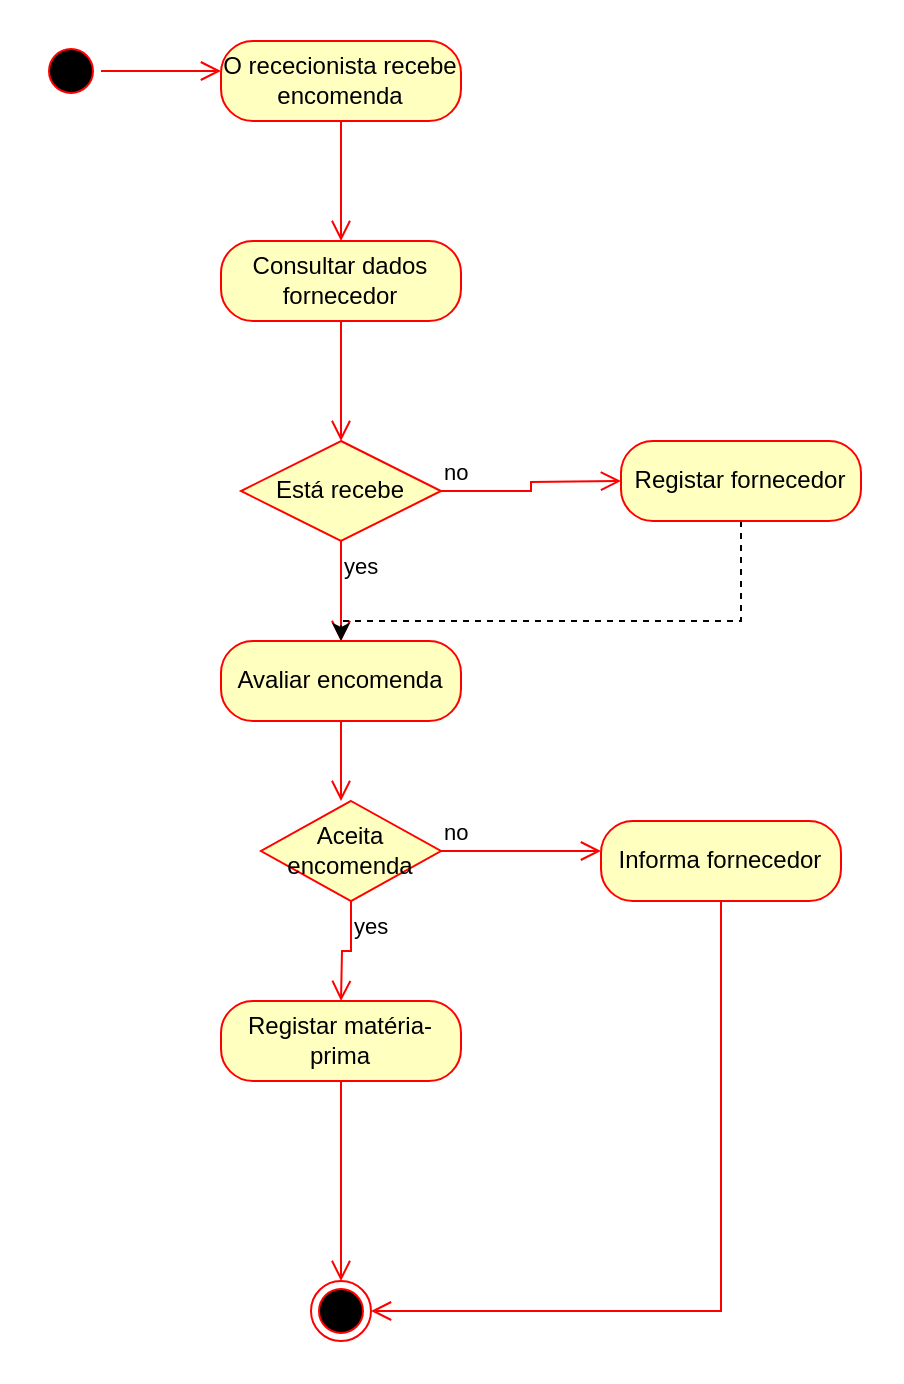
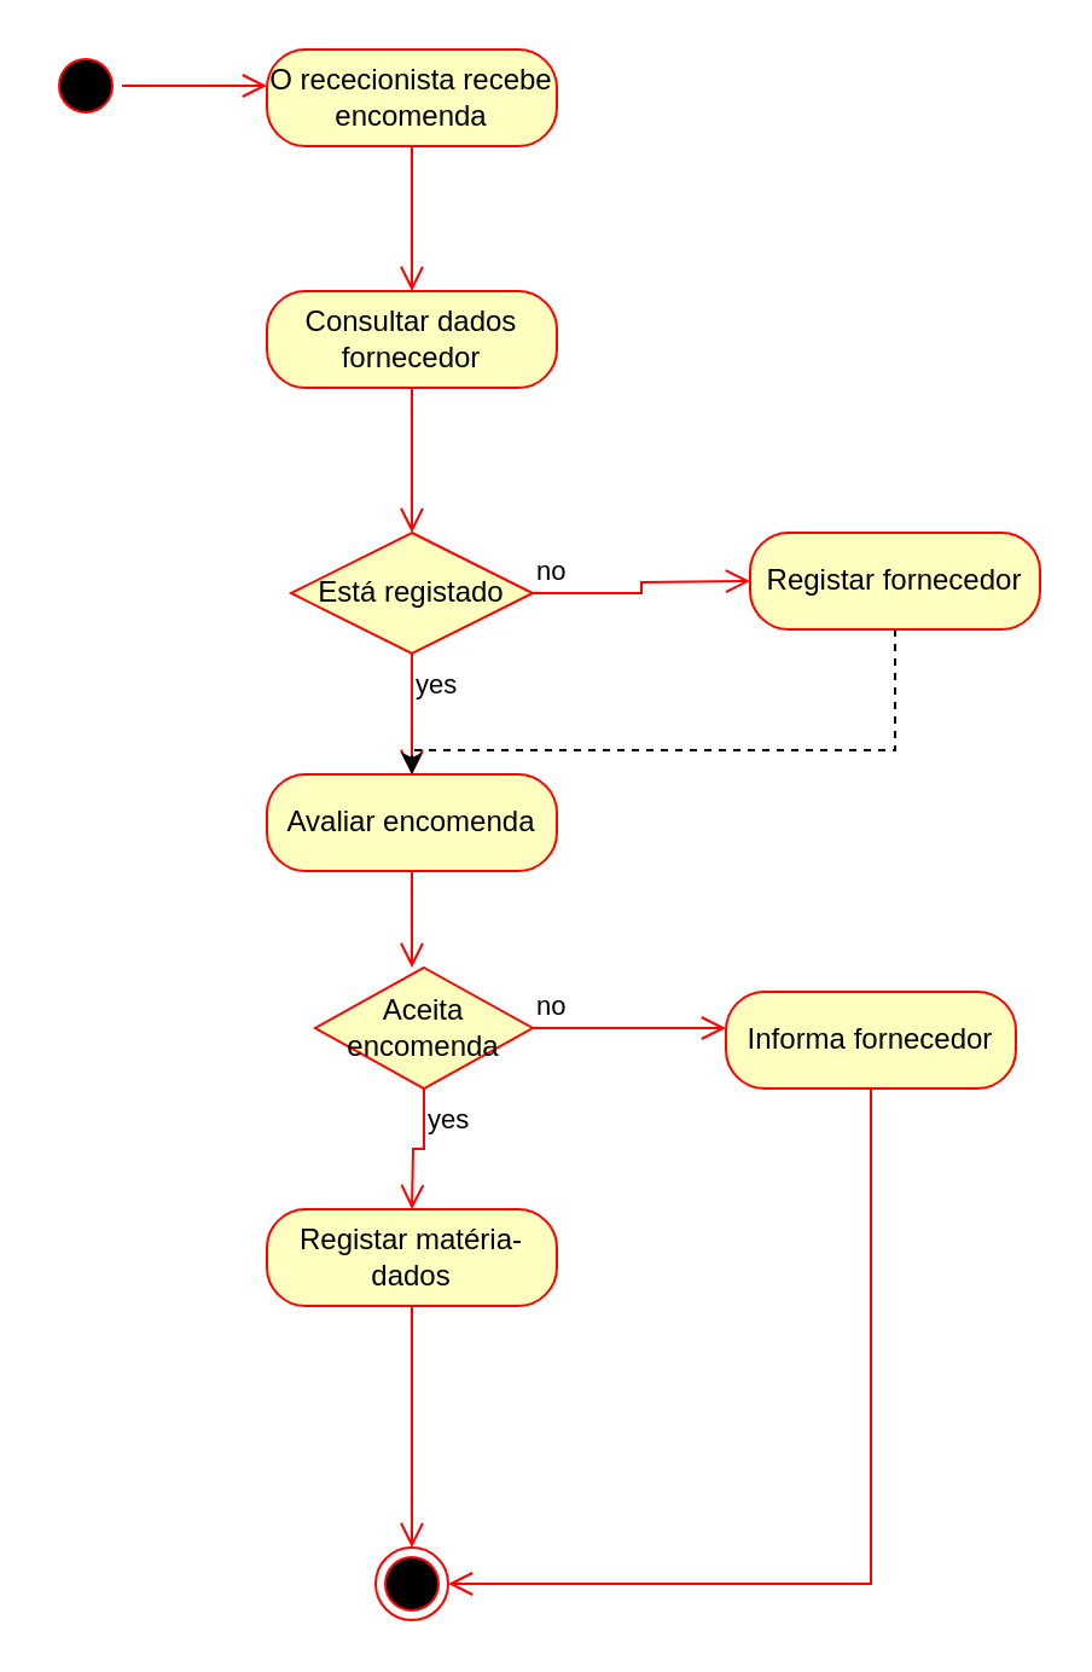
  <mxCell id="0" />
  <mxCell id="1" parent="0" />
  <mxCell id="2" value="" style="ellipse;html=1;shape=startState;fillColor=#000000;strokeColor=#ff0000;" parent="1" vertex="1"><mxGeometry x="20" y="20" width="30" height="30" as="geometry" /></mxCell>
  <mxCell id="3" value="" style="edgeStyle=orthogonalEdgeStyle;html=1;verticalAlign=bottom;endArrow=open;endSize=8;strokeColor=#ff0000;rounded=0;" parent="1" source="2" edge="1"><mxGeometry relative="1" as="geometry"><mxPoint x="110" y="35" as="targetPoint" /></mxGeometry></mxCell>
  <mxCell id="4" value="O rececionista recebe encomenda" style="rounded=1;whiteSpace=wrap;html=1;arcSize=40;fontColor=#000000;fillColor=#ffffc0;strokeColor=#ff0000;" parent="1" vertex="1"><mxGeometry x="110" y="20" width="120" height="40" as="geometry" /></mxCell>
  <mxCell id="5" value="" style="edgeStyle=orthogonalEdgeStyle;html=1;verticalAlign=bottom;endArrow=open;endSize=8;strokeColor=#ff0000;rounded=0;" parent="1" source="4" edge="1"><mxGeometry relative="1" as="geometry"><mxPoint x="170" y="120" as="targetPoint" /></mxGeometry></mxCell>
  <mxCell id="6" value="Consultar dados fornecedor&lt;br&gt;" style="rounded=1;whiteSpace=wrap;html=1;arcSize=40;fontColor=#000000;fillColor=#ffffc0;strokeColor=#ff0000;" parent="1" vertex="1"><mxGeometry x="110" y="120" width="120" height="40" as="geometry" /></mxCell>
  <mxCell id="7" value="" style="edgeStyle=orthogonalEdgeStyle;html=1;verticalAlign=bottom;endArrow=open;endSize=8;strokeColor=#ff0000;rounded=0;" parent="1" source="6" edge="1"><mxGeometry relative="1" as="geometry"><mxPoint x="170" y="220" as="targetPoint" /></mxGeometry></mxCell>
- <mxCell id="8" value="Está recebe" style="rhombus;whiteSpace=wrap;html=1;fontColor=#000000;fillColor=#ffffc0;strokeColor=#ff0000;" parent="1" vertex="1"><mxGeometry x="120" y="220" width="100" height="50" as="geometry" /></mxCell>
+ <mxCell id="8" value="Está registado" style="rhombus;whiteSpace=wrap;html=1;fontColor=#000000;fillColor=#ffffc0;strokeColor=#ff0000;" parent="1" vertex="1"><mxGeometry x="120" y="220" width="100" height="50" as="geometry" /></mxCell>
  <mxCell id="9" value="no" style="edgeStyle=orthogonalEdgeStyle;html=1;align=left;verticalAlign=bottom;endArrow=open;endSize=8;strokeColor=#ff0000;rounded=0;" parent="1" source="8" edge="1"><mxGeometry x="-1" relative="1" as="geometry"><mxPoint x="310" y="240" as="targetPoint" /></mxGeometry></mxCell>
  <mxCell id="10" value="yes" style="edgeStyle=orthogonalEdgeStyle;html=1;align=left;verticalAlign=top;endArrow=open;endSize=8;strokeColor=#ff0000;rounded=0;" parent="1" source="8" edge="1"><mxGeometry x="-1" relative="1" as="geometry"><mxPoint x="170" y="320" as="targetPoint" /></mxGeometry></mxCell>
  <mxCell id="11" style="edgeStyle=orthogonalEdgeStyle;rounded=0;orthogonalLoop=1;jettySize=auto;html=1;entryX=0.5;entryY=0;entryDx=0;entryDy=0;dashed=1;" parent="1" source="12" target="13" edge="1"><mxGeometry relative="1" as="geometry"><Array as="points"><mxPoint x="370" y="310" /><mxPoint x="170" y="310" /></Array></mxGeometry></mxCell>
  <mxCell id="12" value="Registar fornecedor" style="rounded=1;whiteSpace=wrap;html=1;arcSize=40;fontColor=#000000;fillColor=#ffffc0;strokeColor=#ff0000;" parent="1" vertex="1"><mxGeometry x="310" y="220" width="120" height="40" as="geometry" /></mxCell>
  <mxCell id="13" value="Avaliar encomenda" style="rounded=1;whiteSpace=wrap;html=1;arcSize=40;fontColor=#000000;fillColor=#ffffc0;strokeColor=#ff0000;" parent="1" vertex="1"><mxGeometry x="110" y="320" width="120" height="40" as="geometry" /></mxCell>
  <mxCell id="14" value="" style="edgeStyle=orthogonalEdgeStyle;html=1;verticalAlign=bottom;endArrow=open;endSize=8;strokeColor=#ff0000;rounded=0;" parent="1" source="13" edge="1"><mxGeometry relative="1" as="geometry"><mxPoint x="170" y="400" as="targetPoint" /></mxGeometry></mxCell>
  <mxCell id="15" value="Aceita encomenda&lt;br&gt;" style="rhombus;whiteSpace=wrap;html=1;fontColor=#000000;fillColor=#ffffc0;strokeColor=#ff0000;" parent="1" vertex="1"><mxGeometry x="130" y="400" width="90" height="50" as="geometry" /></mxCell>
  <mxCell id="16" value="no" style="edgeStyle=orthogonalEdgeStyle;html=1;align=left;verticalAlign=bottom;endArrow=open;endSize=8;strokeColor=#ff0000;rounded=0;" parent="1" source="15" edge="1"><mxGeometry x="-1" relative="1" as="geometry"><mxPoint x="300" y="425" as="targetPoint" /></mxGeometry></mxCell>
  <mxCell id="17" value="yes" style="edgeStyle=orthogonalEdgeStyle;html=1;align=left;verticalAlign=top;endArrow=open;endSize=8;strokeColor=#ff0000;rounded=0;" parent="1" source="15" edge="1"><mxGeometry x="-1" relative="1" as="geometry"><mxPoint x="170" y="500" as="targetPoint" /></mxGeometry></mxCell>
  <mxCell id="18" value="" style="ellipse;html=1;shape=endState;fillColor=#000000;strokeColor=#ff0000;" parent="1" vertex="1"><mxGeometry x="155" y="640" width="30" height="30" as="geometry" /></mxCell>
- <mxCell id="19" value="Registar matéria-prima" style="rounded=1;whiteSpace=wrap;html=1;arcSize=40;fontColor=#000000;fillColor=#ffffc0;strokeColor=#ff0000;" parent="1" vertex="1"><mxGeometry x="110" y="500" width="120" height="40" as="geometry" /></mxCell>
+ <mxCell id="19" value="Registar matéria-dados" style="rounded=1;whiteSpace=wrap;html=1;arcSize=40;fontColor=#000000;fillColor=#ffffc0;strokeColor=#ff0000;" parent="1" vertex="1"><mxGeometry x="110" y="500" width="120" height="40" as="geometry" /></mxCell>
  <mxCell id="20" value="" style="edgeStyle=orthogonalEdgeStyle;html=1;verticalAlign=bottom;endArrow=open;endSize=8;strokeColor=#ff0000;rounded=0;entryX=0.5;entryY=0;entryDx=0;entryDy=0;" parent="1" source="19" target="18" edge="1"><mxGeometry relative="1" as="geometry"><mxPoint x="170" y="600" as="targetPoint" /></mxGeometry></mxCell>
  <mxCell id="21" value="Informa fornecedor" style="rounded=1;whiteSpace=wrap;html=1;arcSize=40;fontColor=#000000;fillColor=#ffffc0;strokeColor=#ff0000;" vertex="1" parent="1"><mxGeometry x="300" y="410" width="120" height="40" as="geometry" /></mxCell>
  <mxCell id="22" value="" style="edgeStyle=orthogonalEdgeStyle;html=1;verticalAlign=bottom;endArrow=open;endSize=8;strokeColor=#ff0000;rounded=0;entryX=1;entryY=0.5;entryDx=0;entryDy=0;" edge="1" source="21" parent="1" target="18"><mxGeometry relative="1" as="geometry"><mxPoint x="360" y="510" as="targetPoint" /><Array as="points"><mxPoint x="360" y="655" /></Array></mxGeometry></mxCell>
